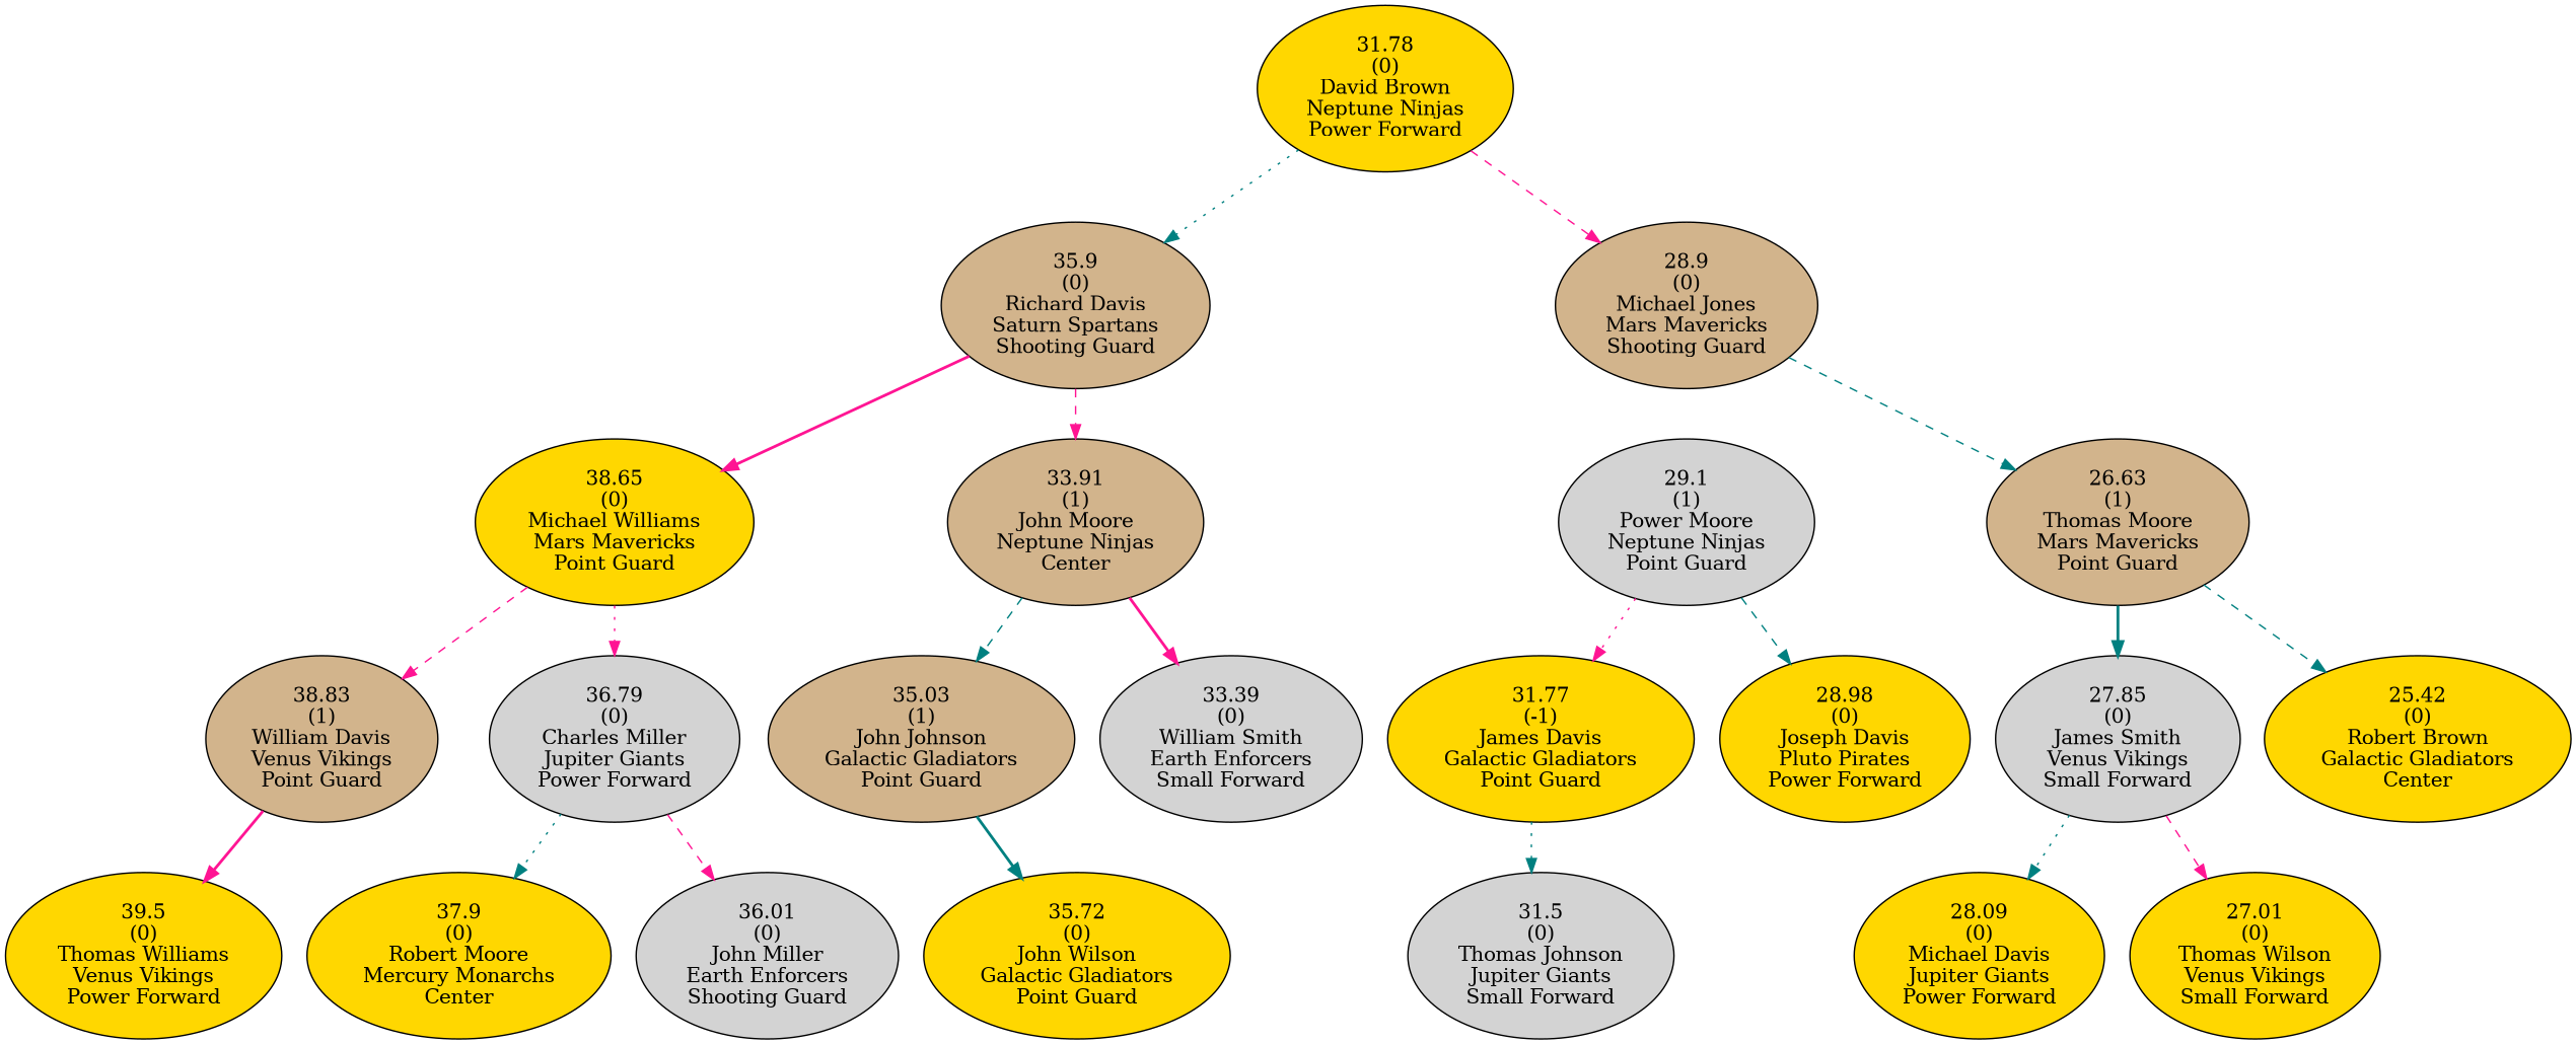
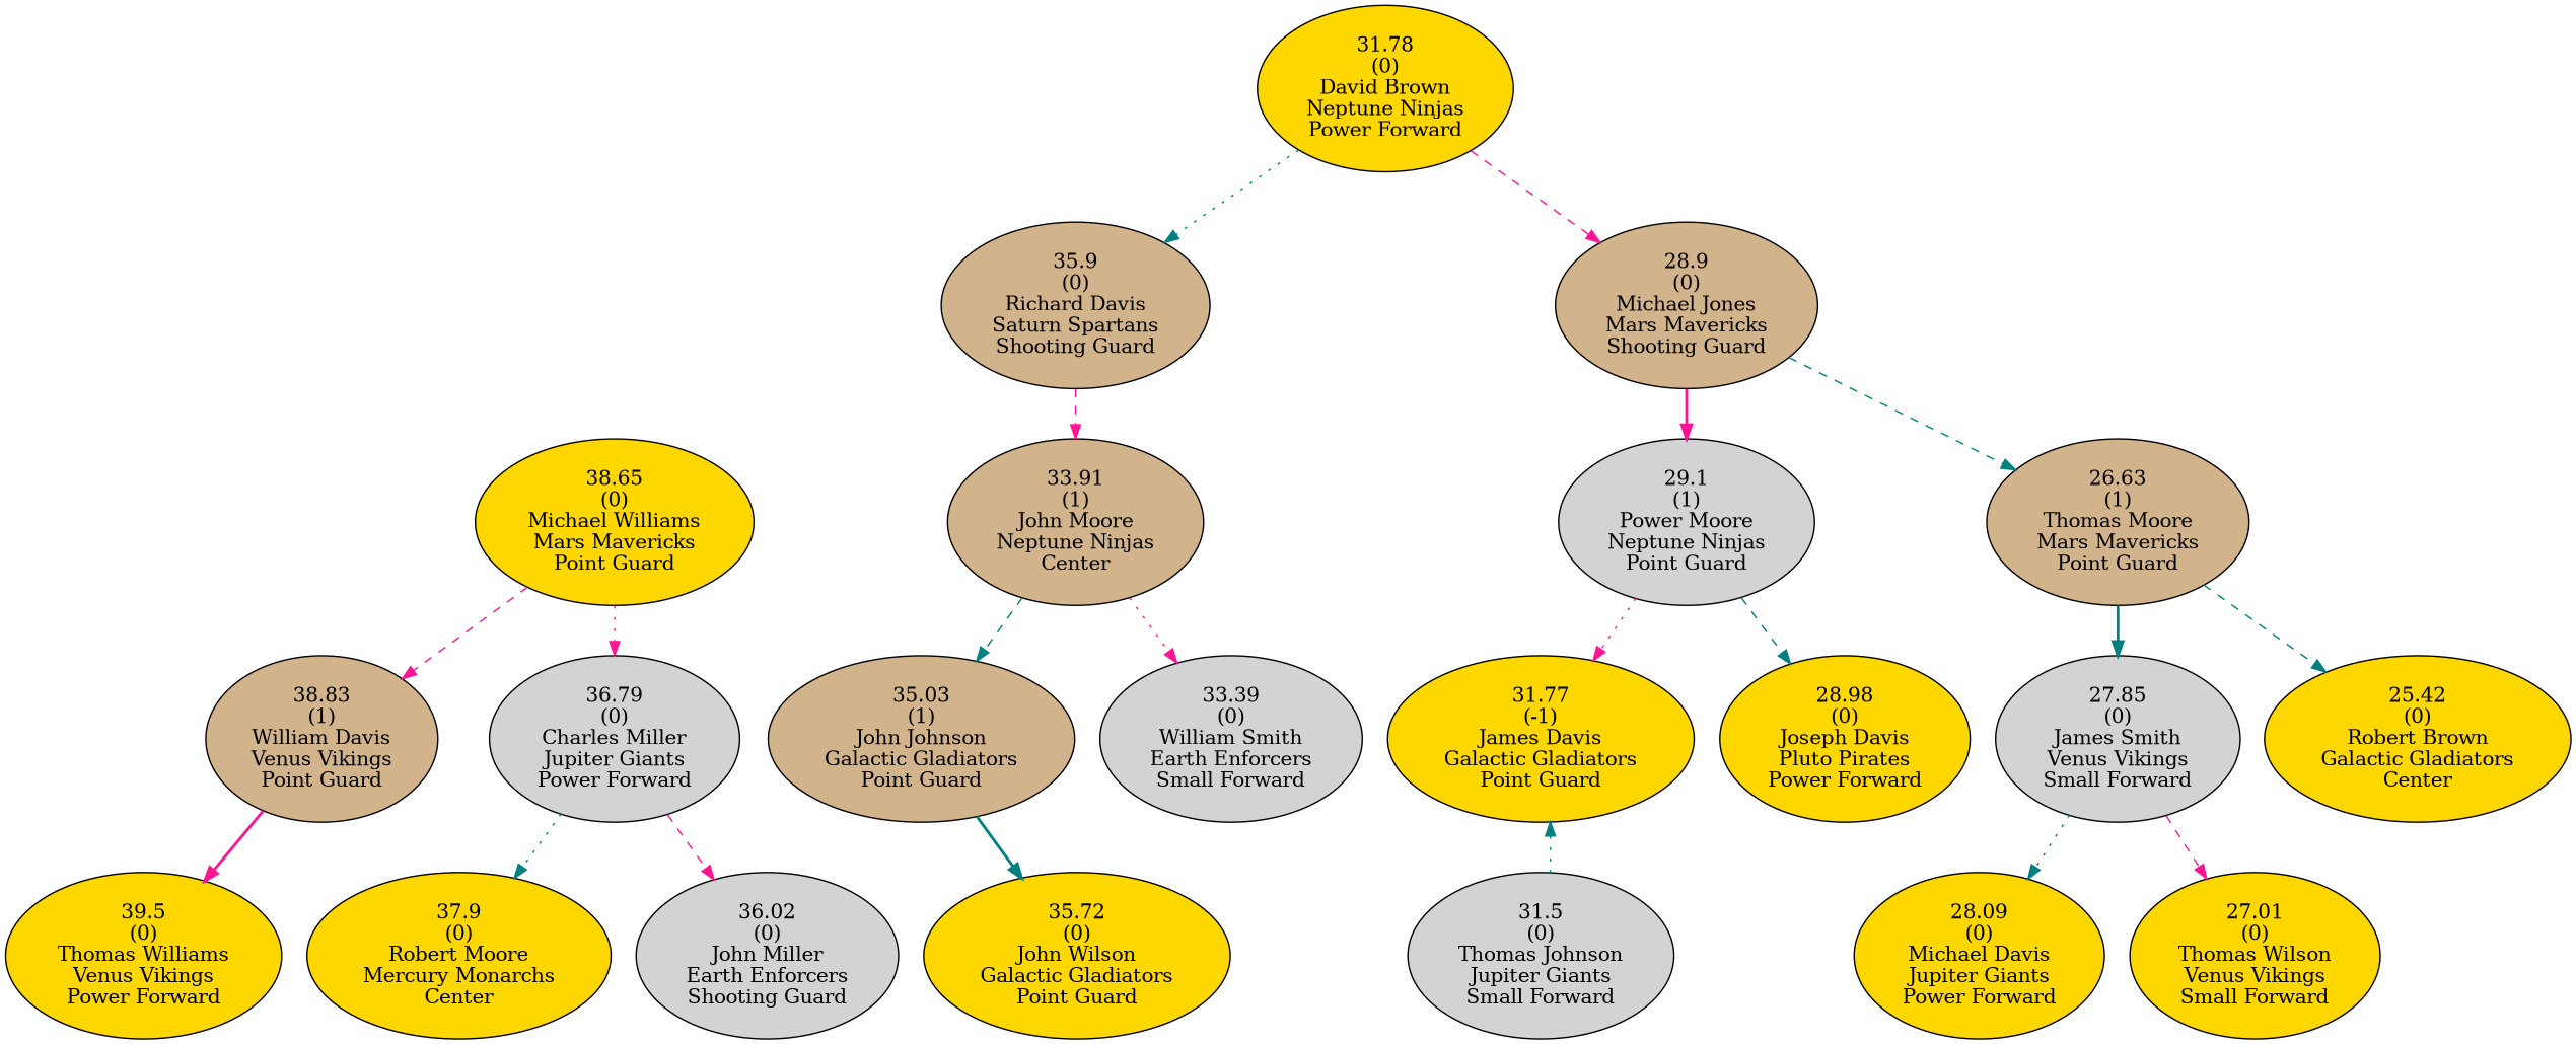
  digraph {
    node [fillcolor=gold style=filled]
    edge [color=deeppink style=dashed]
    n1 [label="31.78\n(0)\nDavid Brown\nNeptune Ninjas\nPower Forward"]
    n2 [fillcolor=tan label="35.9\n(0)\nRichard Davis\nSaturn Spartans\nShooting Guard"]
    n3 [fillcolor=tan label="28.9\n(0)\nMichael Jones\nMars Mavericks\nShooting Guard"]
    n4 [label="38.65\n(0)\nMichael Williams\nMars Mavericks\nPoint Guard"]
    n5 [fillcolor=tan label="33.91\n(1)\nJohn Moore\nNeptune Ninjas\nCenter"]
    n6 [fillcolor=lightgrey label="29.1\n(1)\nPower Moore\nNeptune Ninjas\nPoint Guard"]
    n7 [fillcolor=tan label="26.63\n(1)\nThomas Moore\nMars Mavericks\nPoint Guard"]
    n8 [fillcolor=tan label="38.83\n(1)\nWilliam Davis\nVenus Vikings\nPoint Guard"]
    n9 [fillcolor=lightgrey label="36.79\n(0)\nCharles Miller\nJupiter Giants\nPower Forward"]
    n10 [fillcolor=tan label="35.03\n(1)\nJohn Johnson\nGalactic Gladiators\nPoint Guard"]
    n11 [fillcolor=lightgrey label="33.39\n(0)\nWilliam Smith\nEarth Enforcers\nSmall Forward"]
    n12 [label="39.5\n(0)\nThomas Williams\nVenus Vikings\nPower Forward"]
    n13 [label="37.9\n(0)\nRobert Moore\nMercury Monarchs\nCenter"]
-   n14 [fillcolor=lightgrey label="36.01\n(0)\nJohn Miller\nEarth Enforcers\nShooting Guard"]
+   n14 [fillcolor=lightgrey label="36.02\n(0)\nJohn Miller\nEarth Enforcers\nShooting Guard"]
    n15 [label="35.72\n(0)\nJohn Wilson\nGalactic Gladiators\nPoint Guard"]
    n16 [label="31.77\n(-1)\nJames Davis\nGalactic Gladiators\nPoint Guard"]
    n17 [label="28.98\n(0)\nJoseph Davis\nPluto Pirates\nPower Forward"]
    n18 [fillcolor=lightgrey label="27.85\n(0)\nJames Smith\nVenus Vikings\nSmall Forward"]
    n19 [label="25.42\n(0)\nRobert Brown\nGalactic Gladiators\nCenter"]
    n20 [fillcolor=lightgrey label="31.5\n(0)\nThomas Johnson\nJupiter Giants\nSmall Forward"]
    n21 [label="28.09\n(0)\nMichael Davis\nJupiter Giants\nPower Forward"]
    n22 [label="27.01\n(0)\nThomas Wilson\nVenus Vikings\nSmall Forward"]
    n1 -> n2 [color=teal style=dotted]
    n1 -> n3
-   n2 -> n4 [style=bold]
    n2 -> n5
+   n3 -> n6 [style=bold]
    n3 -> n7 [color=teal]
    n4 -> n8
    n4 -> n9 [style=dotted]
    n5 -> n10 [color=teal]
-   n5 -> n11 [style=bold]
+   n5 -> n11 [style=dotted]
    n6 -> n16 [style=dotted]
    n6 -> n17 [color=teal]
    n7 -> n18 [color=teal style=bold]
    n7 -> n19 [color=teal]
    n8 -> n12 [style=bold]
    n9 -> n13 [color=teal style=dotted]
    n9 -> n14
    n10 -> n15 [color=teal style=bold]
-   n16 -> n20 [color=teal style=dotted]
+   n20 -> n16 [color=teal style=dotted]
    n18 -> n21 [color=teal style=dotted]
    n18 -> n22
  }
